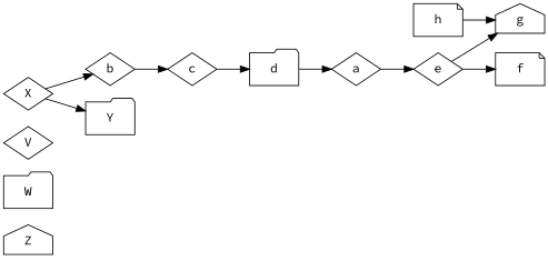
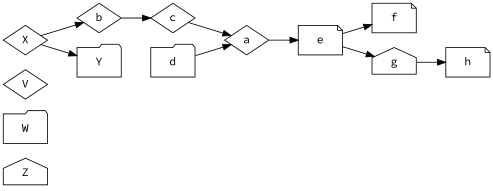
  digraph {
    fontname="Source Code Pro"
    rankdir=LR
    node [fontname="Source Code Pro" shape=diamond]
    edge [fontname="Source Code Pro"]
    Z [shape=house]
    W [shape=folder]
    V
    a
-   e
+   e [shape=note]
    b
    c
    f [shape=note]
    g [shape=house]
    d [shape=folder]
    h [shape=note]
    X
    Y [shape=folder]
    a -> e
    e -> f
    e -> g
    b -> c
-   c -> d
-   h -> g
+   c -> a
+   g -> h
    d -> a
    X -> b
    X -> Y
  }
